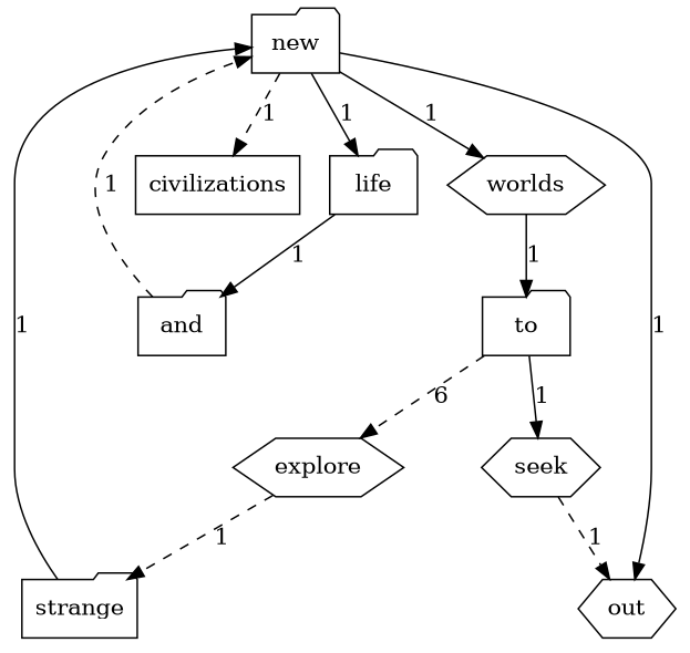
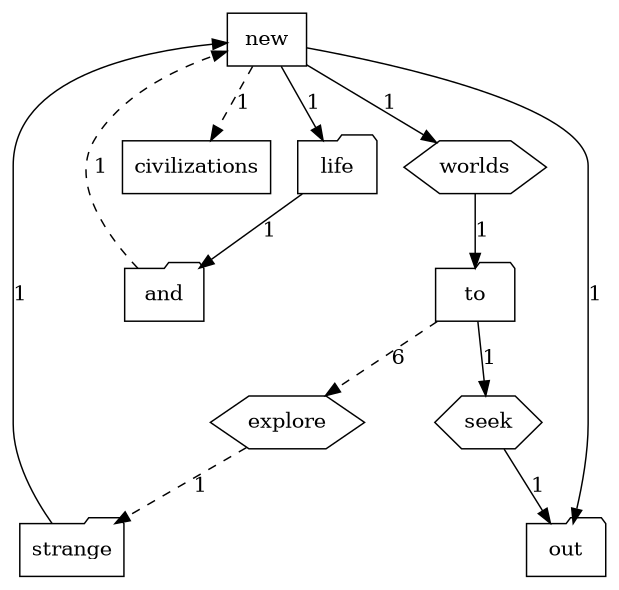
  digraph {
    node [shape=folder]
    edge [style=solid]
-   new
+   new [shape=box]
    and
    life
    worlds [shape=hexagon]
    civilizations [shape=box]
-   out [shape=hexagon]
+   out
    to
    explore [shape=hexagon]
    strange
    seek [shape=hexagon]
    new -> life [label=1]
    new -> worlds [label=1]
    new -> civilizations [label=1 style=dashed]
    new -> out [label=1]
    and -> new [label=1 style=dashed]
    life -> and [label=1]
    worlds -> to [label=1]
    to -> explore [label=6 style=dashed]
    to -> seek [label=1]
    explore -> strange [label=1 style=dashed]
    strange -> new [label=1]
-   seek -> out [label=1 style=dashed]
+   seek -> out [label=1]
  }
